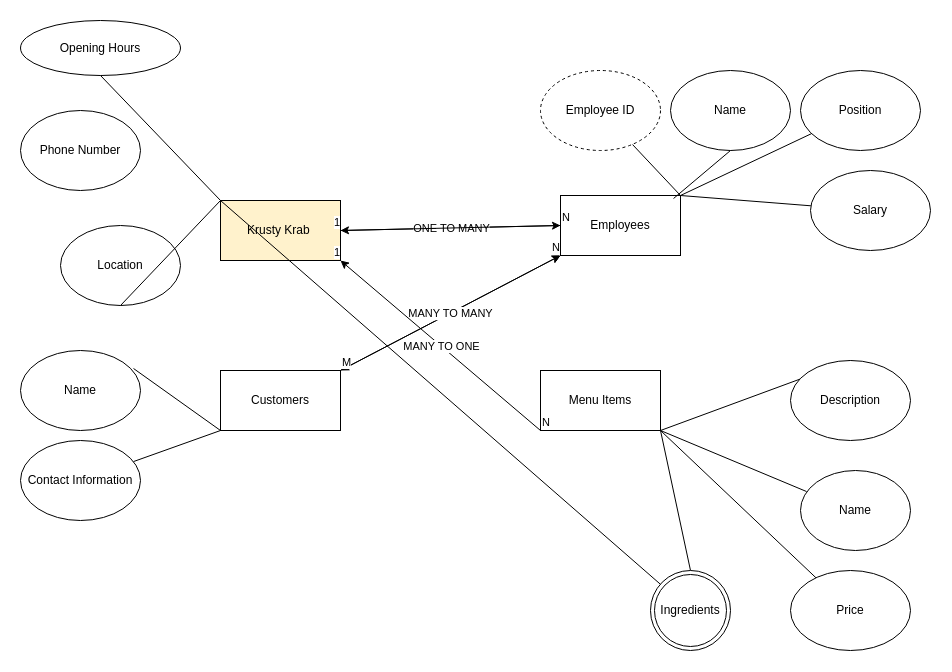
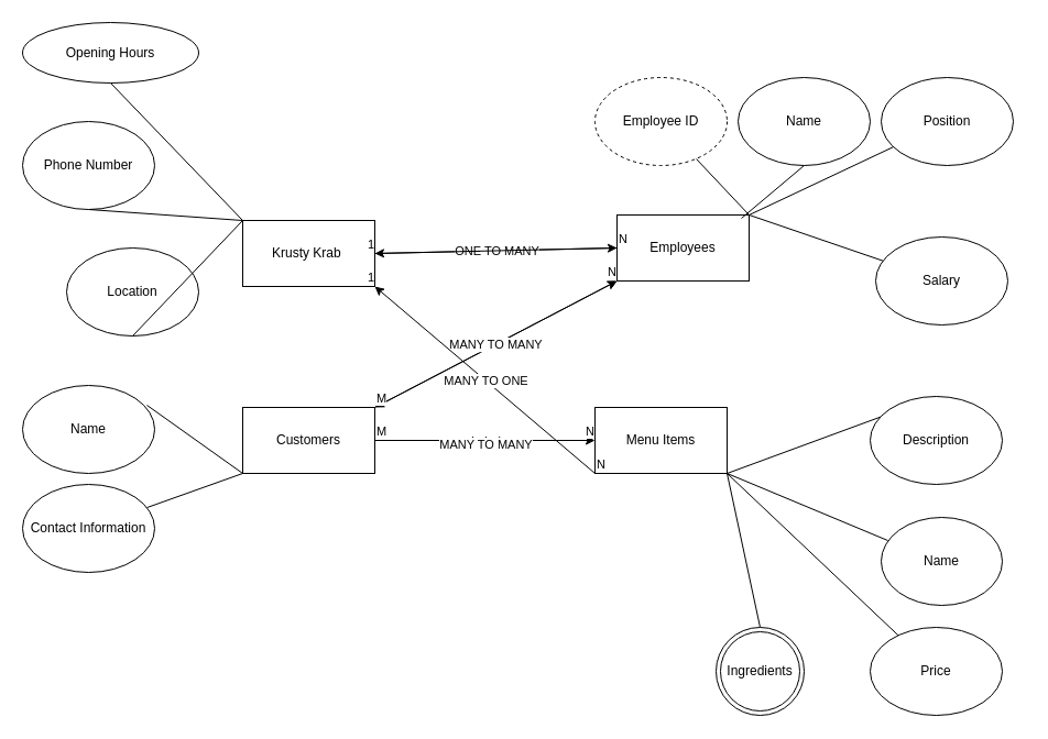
  <mxCell id="0" />
  <mxCell id="1" parent="0" />
- <mxCell id="2" value="Krusty Krab&amp;nbsp;" style="rounded=0;whiteSpace=wrap;html=1;fillColor=#fff2cc;" vertex="1" parent="1"><mxGeometry x="220" y="200" width="120" height="60" as="geometry" /></mxCell>
+ <mxCell id="2" value="Krusty Krab&amp;nbsp;" style="rounded=0;whiteSpace=wrap;html=1;" vertex="1" parent="1"><mxGeometry x="220" y="200" width="120" height="60" as="geometry" /></mxCell>
  <mxCell id="3" value="Menu Items" style="rounded=0;whiteSpace=wrap;html=1;" vertex="1" parent="1"><mxGeometry x="540" y="370" width="120" height="60" as="geometry" /></mxCell>
  <mxCell id="4" value="Employees" style="rounded=0;whiteSpace=wrap;html=1;" vertex="1" parent="1"><mxGeometry x="560" y="195" width="120" height="60" as="geometry" /></mxCell>
  <mxCell id="5" value="Customers" style="rounded=0;whiteSpace=wrap;html=1;" vertex="1" parent="1"><mxGeometry x="220" y="370" width="120" height="60" as="geometry" /></mxCell>
  <mxCell id="6" value="Phone Number" style="ellipse;whiteSpace=wrap;html=1;" vertex="1" parent="1"><mxGeometry x="20" y="110" width="120" height="80" as="geometry" /></mxCell>
- <mxCell id="7" value="" style="endArrow=none;html=1;rounded=0;exitX=0;exitY=0;exitDx=0;exitDy=0;" edge="1" parent="1" source="2" target="31"><mxGeometry width="50" height="50" relative="1" as="geometry"><mxPoint x="320" y="150" as="sourcePoint" /><mxPoint x="370" y="100" as="targetPoint" /></mxGeometry></mxCell>
+ <mxCell id="7" value="" style="endArrow=none;html=1;rounded=0;exitX=0;exitY=0;exitDx=0;exitDy=0;entryX=0.5;entryY=1;entryDx=0;entryDy=0;" edge="1" parent="1" source="2" target="6"><mxGeometry width="50" height="50" relative="1" as="geometry"><mxPoint x="320" y="150" as="sourcePoint" /><mxPoint x="370" y="100" as="targetPoint" /></mxGeometry></mxCell>
  <mxCell id="8" value="Opening Hours" style="ellipse;whiteSpace=wrap;html=1;" vertex="1" parent="1"><mxGeometry x="20" y="20" width="160" height="55" as="geometry" /></mxCell>
  <mxCell id="9" value="" style="endArrow=none;html=1;rounded=0;entryX=0.5;entryY=1;entryDx=0;entryDy=0;exitX=0;exitY=0;exitDx=0;exitDy=0;" edge="1" parent="1" target="8" source="2"><mxGeometry width="50" height="50" relative="1" as="geometry"><mxPoint x="200" y="190" as="sourcePoint" /><mxPoint x="430" y="100" as="targetPoint" /></mxGeometry></mxCell>
  <mxCell id="10" value="Location" style="ellipse;whiteSpace=wrap;html=1;" vertex="1" parent="1"><mxGeometry x="60" y="225" width="120" height="80" as="geometry" /></mxCell>
  <mxCell id="11" value="" style="endArrow=none;html=1;rounded=0;exitX=0;exitY=0;exitDx=0;exitDy=0;entryX=0.5;entryY=1;entryDx=0;entryDy=0;" edge="1" parent="1" target="10" source="2"><mxGeometry width="50" height="50" relative="1" as="geometry"><mxPoint x="280" y="170" as="sourcePoint" /><mxPoint x="310" y="100" as="targetPoint" /></mxGeometry></mxCell>
  <mxCell id="12" value="Name" style="ellipse;whiteSpace=wrap;html=1;" vertex="1" parent="1"><mxGeometry x="800" y="470" width="110" height="80" as="geometry" /></mxCell>
  <mxCell id="13" value="Name" style="ellipse;whiteSpace=wrap;html=1;" vertex="1" parent="1"><mxGeometry x="670" y="70" width="120" height="80" as="geometry" /></mxCell>
  <mxCell id="14" value="" style="endArrow=none;html=1;rounded=0;entryX=0.5;entryY=1;entryDx=0;entryDy=0;exitX=0.942;exitY=0.05;exitDx=0;exitDy=0;exitPerimeter=0;" edge="1" parent="1" target="13" source="4"><mxGeometry width="50" height="50" relative="1" as="geometry"><mxPoint x="640" y="200" as="sourcePoint" /><mxPoint x="840" y="140" as="targetPoint" /></mxGeometry></mxCell>
  <mxCell id="15" value="Name" style="ellipse;whiteSpace=wrap;html=1;" vertex="1" parent="1"><mxGeometry x="20" y="350" width="120" height="80" as="geometry" /></mxCell>
  <mxCell id="16" value="" style="endArrow=none;html=1;rounded=0;entryX=0;entryY=1;entryDx=0;entryDy=0;exitX=0.942;exitY=0.225;exitDx=0;exitDy=0;exitPerimeter=0;" edge="1" parent="1" target="5" source="15"><mxGeometry width="50" height="50" relative="1" as="geometry"><mxPoint x="180" y="500" as="sourcePoint" /><mxPoint x="270" y="440" as="targetPoint" /></mxGeometry></mxCell>
  <mxCell id="17" value="" style="endArrow=none;html=1;rounded=0;entryX=0.055;entryY=0.263;entryDx=0;entryDy=0;entryPerimeter=0;exitX=1;exitY=1;exitDx=0;exitDy=0;" edge="1" parent="1" source="3" target="12"><mxGeometry width="50" height="50" relative="1" as="geometry"><mxPoint x="710" y="420" as="sourcePoint" /><mxPoint x="610" y="370" as="targetPoint" /></mxGeometry></mxCell>
  <mxCell id="18" value="" style="endArrow=none;html=1;rounded=0;exitX=1;exitY=0;exitDx=0;exitDy=0;" edge="1" parent="1" source="4" target="19"><mxGeometry width="50" height="50" relative="1" as="geometry"><mxPoint x="740" y="180" as="sourcePoint" /><mxPoint x="790" y="130" as="targetPoint" /></mxGeometry></mxCell>
  <mxCell id="19" value="Employee ID" style="ellipse;whiteSpace=wrap;html=1;dashed=1;" vertex="1" parent="1"><mxGeometry x="540" y="70" width="120" height="80" as="geometry" /></mxCell>
  <mxCell id="20" value="" style="endArrow=none;html=1;rounded=0;exitX=1;exitY=0;exitDx=0;exitDy=0;" edge="1" parent="1" source="4" target="21"><mxGeometry width="50" height="50" relative="1" as="geometry"><mxPoint x="560" y="420" as="sourcePoint" /><mxPoint x="610" y="370" as="targetPoint" /></mxGeometry></mxCell>
  <mxCell id="21" value="Position" style="ellipse;whiteSpace=wrap;html=1;" vertex="1" parent="1"><mxGeometry x="800" y="70" width="120" height="80" as="geometry" /></mxCell>
  <mxCell id="22" value="" style="endArrow=none;html=1;rounded=0;exitX=1;exitY=0;exitDx=0;exitDy=0;" edge="1" parent="1" source="4" target="23"><mxGeometry width="50" height="50" relative="1" as="geometry"><mxPoint x="560" y="430" as="sourcePoint" /><mxPoint x="610" y="380" as="targetPoint" /></mxGeometry></mxCell>
- <mxCell id="23" value="Salary" style="ellipse;whiteSpace=wrap;html=1;" vertex="1" parent="1"><mxGeometry x="810" y="170" width="120" height="80" as="geometry" /></mxCell>
+ <mxCell id="23" value="Salary" style="ellipse;whiteSpace=wrap;html=1;" vertex="1" parent="1"><mxGeometry x="795" y="215" width="120" height="80" as="geometry" /></mxCell>
  <mxCell id="24" value="" style="endArrow=none;html=1;rounded=0;exitX=0.5;exitY=0;exitDx=0;exitDy=0;entryX=1;entryY=1;entryDx=0;entryDy=0;" edge="1" parent="1" source="25" target="3"><mxGeometry width="50" height="50" relative="1" as="geometry"><mxPoint x="720" y="500" as="sourcePoint" /><mxPoint x="670" y="430" as="targetPoint" /></mxGeometry></mxCell>
  <mxCell id="25" value="Description" style="ellipse;whiteSpace=wrap;html=1;" vertex="1" parent="1"><mxGeometry x="790" y="360" width="120" height="80" as="geometry" /></mxCell>
  <mxCell id="26" value="" style="endArrow=none;html=1;rounded=0;entryX=1;entryY=1;entryDx=0;entryDy=0;exitX=0.5;exitY=0;exitDx=0;exitDy=0;" edge="1" parent="1" source="31" target="3"><mxGeometry width="50" height="50" relative="1" as="geometry"><mxPoint x="665" y="580" as="sourcePoint" /><mxPoint x="650" y="460" as="targetPoint" /></mxGeometry></mxCell>
  <mxCell id="27" value="" style="endArrow=none;html=1;rounded=0;exitX=1;exitY=1;exitDx=0;exitDy=0;" edge="1" parent="1" source="3" target="30"><mxGeometry width="50" height="50" relative="1" as="geometry"><mxPoint x="560" y="430" as="sourcePoint" /><mxPoint x="720" y="510" as="targetPoint" /></mxGeometry></mxCell>
  <mxCell id="28" value="" style="endArrow=none;html=1;rounded=0;exitX=0;exitY=1;exitDx=0;exitDy=0;" edge="1" parent="1" source="5" target="29"><mxGeometry width="50" height="50" relative="1" as="geometry"><mxPoint x="560" y="430" as="sourcePoint" /><mxPoint x="310" y="530" as="targetPoint" /></mxGeometry></mxCell>
  <mxCell id="29" value="Contact Information" style="ellipse;whiteSpace=wrap;html=1;" vertex="1" parent="1"><mxGeometry x="20" y="440" width="120" height="80" as="geometry" /></mxCell>
  <mxCell id="30" value="Price" style="ellipse;whiteSpace=wrap;html=1;" vertex="1" parent="1"><mxGeometry x="790" y="570" width="120" height="80" as="geometry" /></mxCell>
  <mxCell id="31" value="Ingredients" style="ellipse;shape=doubleEllipse;whiteSpace=wrap;html=1;aspect=fixed;" vertex="1" parent="1"><mxGeometry x="650" y="570" width="80" height="80" as="geometry" /></mxCell>
  <mxCell id="32" value="" style="endArrow=classic;html=1;rounded=0;exitX=0;exitY=0.5;exitDx=0;exitDy=0;entryX=1;entryY=0.5;entryDx=0;entryDy=0;" edge="1" parent="1" source="4" target="2"><mxGeometry relative="1" as="geometry"><mxPoint x="380" y="320" as="sourcePoint" /><mxPoint x="540" y="320" as="targetPoint" /></mxGeometry></mxCell>
  <mxCell id="33" value="ONE TO MANY" style="edgeLabel;resizable=0;html=1;align=center;verticalAlign=middle;" connectable="0" vertex="1" parent="32"><mxGeometry relative="1" as="geometry" /></mxCell>
  <mxCell id="34" value="N" style="edgeLabel;resizable=0;html=1;align=left;verticalAlign=bottom;" connectable="0" vertex="1" parent="32"><mxGeometry x="-1" relative="1" as="geometry" /></mxCell>
  <mxCell id="35" value="1" style="edgeLabel;resizable=0;html=1;align=right;verticalAlign=bottom;" connectable="0" vertex="1" parent="32"><mxGeometry x="1" relative="1" as="geometry" /></mxCell>
  <mxCell id="36" value="" style="endArrow=classic;html=1;rounded=0;exitX=1;exitY=0.5;exitDx=0;exitDy=0;entryX=0;entryY=0.5;entryDx=0;entryDy=0;" edge="1" parent="1" source="2" target="4"><mxGeometry width="50" height="50" relative="1" as="geometry"><mxPoint x="430" y="340" as="sourcePoint" /><mxPoint x="480" y="290" as="targetPoint" /></mxGeometry></mxCell>
  <mxCell id="37" value="" style="endArrow=classic;startArrow=classic;html=1;rounded=0;exitX=1;exitY=0;exitDx=0;exitDy=0;entryX=0;entryY=1;entryDx=0;entryDy=0;" edge="1" parent="1" source="5" target="4"><mxGeometry width="50" height="50" relative="1" as="geometry"><mxPoint x="430" y="340" as="sourcePoint" /><mxPoint x="480" y="290" as="targetPoint" /></mxGeometry></mxCell>
  <mxCell id="38" value="&lt;blockquote style=&quot;margin: 0 0 0 40px; border: none; padding: 0px;&quot;&gt;&lt;br&gt;&lt;/blockquote&gt;" style="edgeLabel;html=1;align=center;verticalAlign=middle;resizable=0;points=[];" vertex="1" connectable="0" parent="37"><mxGeometry x="-0.027" y="1" relative="1" as="geometry"><mxPoint as="offset" /></mxGeometry></mxCell>
  <mxCell id="39" value="" style="endArrow=classic;html=1;rounded=0;exitX=1;exitY=0;exitDx=0;exitDy=0;entryX=0;entryY=1;entryDx=0;entryDy=0;" edge="1" parent="1" source="5" target="4"><mxGeometry relative="1" as="geometry"><mxPoint x="380" y="320" as="sourcePoint" /><mxPoint x="540" y="320" as="targetPoint" /></mxGeometry></mxCell>
  <mxCell id="40" value="MANY TO MANY" style="edgeLabel;resizable=0;html=1;align=center;verticalAlign=middle;" connectable="0" vertex="1" parent="39"><mxGeometry relative="1" as="geometry" /></mxCell>
  <mxCell id="41" value="M" style="edgeLabel;resizable=0;html=1;align=left;verticalAlign=bottom;" connectable="0" vertex="1" parent="39"><mxGeometry x="-1" relative="1" as="geometry" /></mxCell>
  <mxCell id="42" value="N" style="edgeLabel;resizable=0;html=1;align=right;verticalAlign=bottom;" connectable="0" vertex="1" parent="39"><mxGeometry x="1" relative="1" as="geometry" /></mxCell>
  <mxCell id="43" value="" style="endArrow=classic;html=1;rounded=0;exitX=0;exitY=1;exitDx=0;exitDy=0;entryX=1;entryY=1;entryDx=0;entryDy=0;" edge="1" parent="1" source="3" target="2"><mxGeometry relative="1" as="geometry"><mxPoint x="550" y="380" as="sourcePoint" /><mxPoint x="350" y="270" as="targetPoint" /></mxGeometry></mxCell>
  <mxCell id="44" value="MANY TO ONE" style="edgeLabel;resizable=0;html=1;align=center;verticalAlign=middle;" connectable="0" vertex="1" parent="43"><mxGeometry relative="1" as="geometry" /></mxCell>
  <mxCell id="45" value="N" style="edgeLabel;resizable=0;html=1;align=left;verticalAlign=bottom;" connectable="0" vertex="1" parent="43"><mxGeometry x="-1" relative="1" as="geometry" /></mxCell>
  <mxCell id="46" value="1" style="edgeLabel;resizable=0;html=1;align=right;verticalAlign=bottom;" connectable="0" vertex="1" parent="43"><mxGeometry x="1" relative="1" as="geometry" /></mxCell>
+ <mxCell id="47" value="" style="endArrow=classic;html=1;rounded=0;exitX=1;exitY=0.5;exitDx=0;exitDy=0;entryX=0;entryY=0.5;entryDx=0;entryDy=0;" edge="1" parent="1" source="5" target="3"><mxGeometry relative="1" as="geometry"><mxPoint x="380" y="320" as="sourcePoint" /><mxPoint x="540" y="320" as="targetPoint" /></mxGeometry></mxCell>
+ <mxCell id="48" value="Label" style="edgeLabel;resizable=0;html=1;align=center;verticalAlign=middle;" connectable="0" vertex="1" parent="47"><mxGeometry relative="1" as="geometry" /></mxCell>
+ <mxCell id="49" value="M" style="edgeLabel;resizable=0;html=1;align=left;verticalAlign=bottom;" connectable="0" vertex="1" parent="47"><mxGeometry x="-1" relative="1" as="geometry" /></mxCell>
+ <mxCell id="50" value="N" style="edgeLabel;resizable=0;html=1;align=right;verticalAlign=bottom;" connectable="0" vertex="1" parent="47"><mxGeometry x="1" relative="1" as="geometry" /></mxCell>
+ <mxCell id="51" value="MANY TO MANY" style="edgeLabel;html=1;align=center;verticalAlign=middle;resizable=0;points=[];" vertex="1" connectable="0" parent="47"><mxGeometry y="-3" relative="1" as="geometry"><mxPoint as="offset" /></mxGeometry></mxCell>
